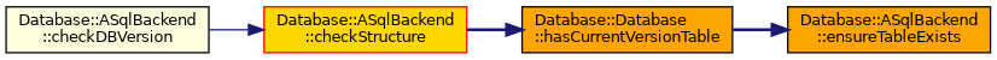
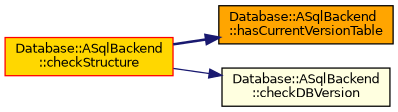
  digraph {
    rankdir=RL
    node [color=black fillcolor=orange fontname=Helvetica fontsize=10 shape=record style=filled]
    edge [color=midnightblue dir=back fontname=Helvetica fontsize=10 labelfontname=Helvetica labelfontsize=10 style=bold]
-   n1 [fontcolor=black height=0.2 label="Database::ASqlBackend\l::ensureTableExists" width=0.4]
-   n2 [height=0.2 label="Database::Database\l::hasCurrentVersionTable" width=0.4]
+   n2 [height=0.2 label="Database::ASqlBackend\l::hasCurrentVersionTable" width=0.4]
    n3 [fillcolor=lightyellow height=0.2 label="Database::ASqlBackend\l::checkDBVersion" width=0.4]
    n4 [color=red fillcolor=gold height=0.2 label="Database::ASqlBackend\l::checkStructure" width=0.4]
-   n1 -> n2
    n2 -> n4
-   n4 -> n3 [style=solid]
+   n3 -> n4 [style=solid]
  }
